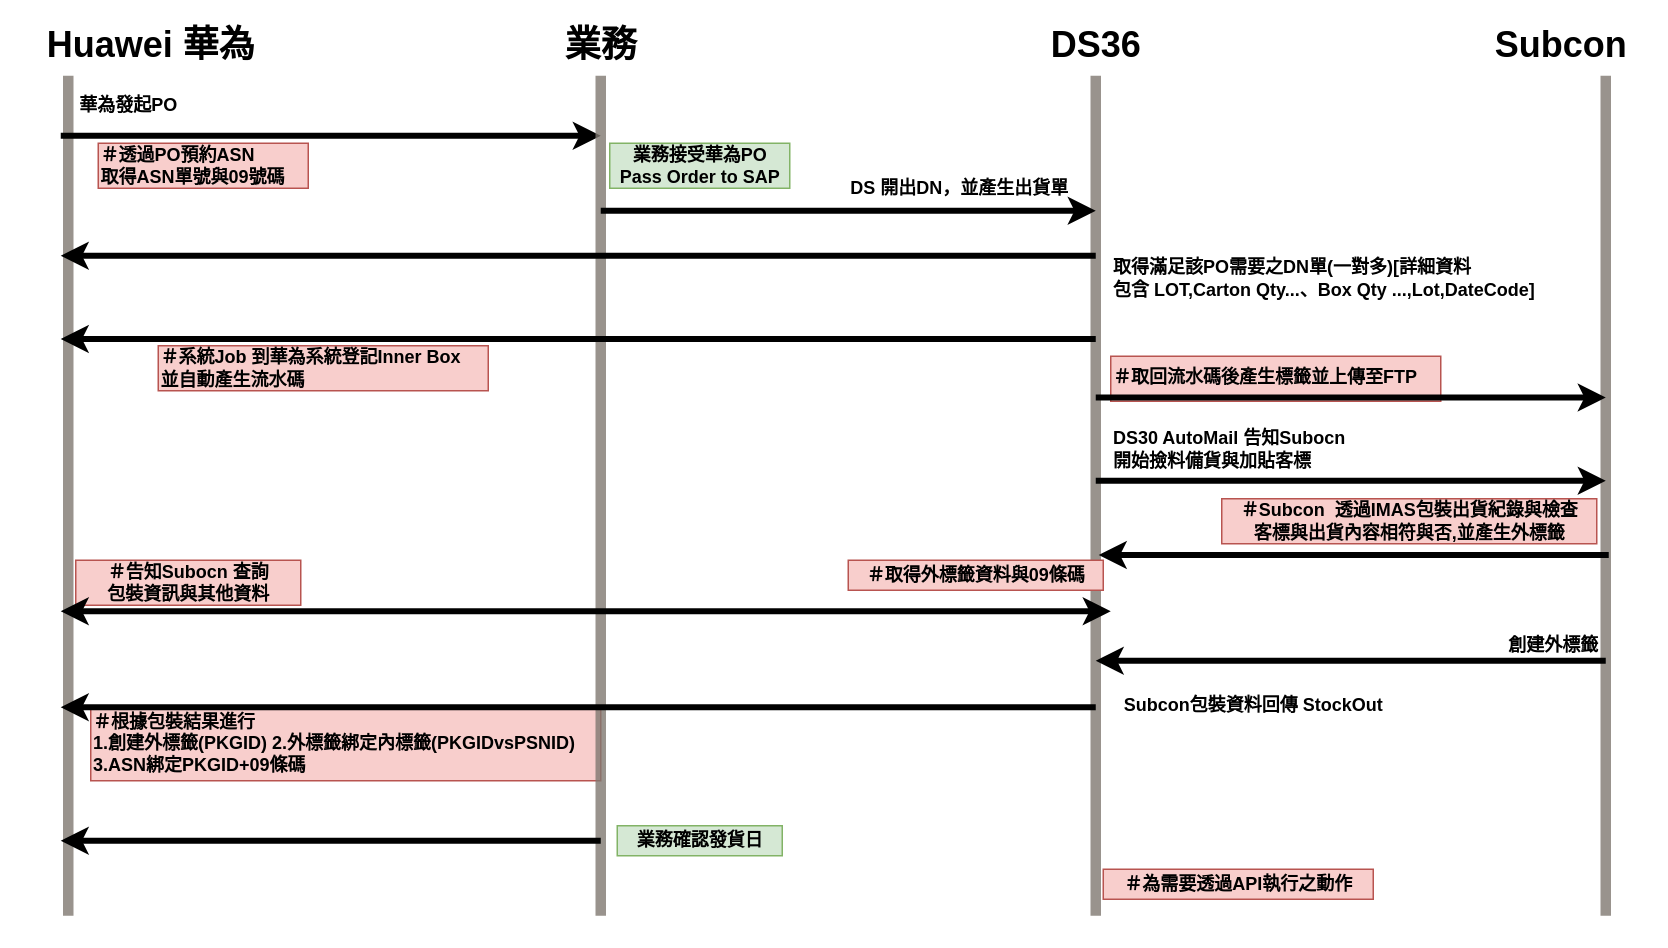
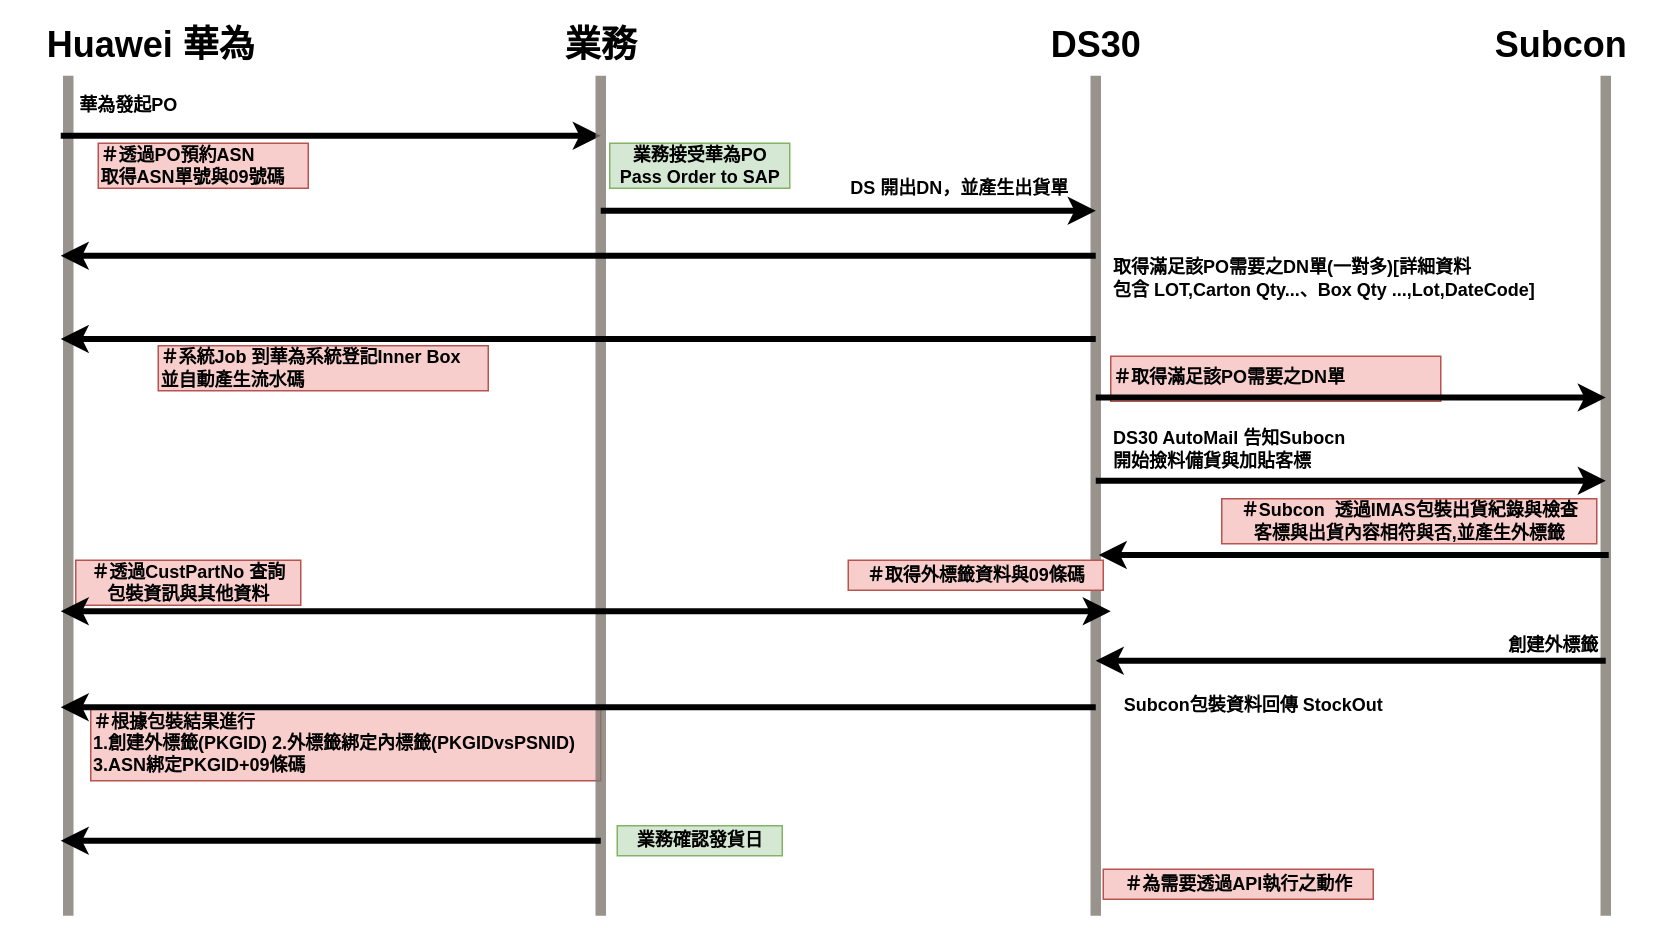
  <mxCell id="0" />
  <mxCell id="1" parent="0" />
  <mxCell id="2" value="" style="endArrow=none;html=1;strokeWidth=7;opacity=80;strokeColor=#807871;" parent="1" edge="1"><mxGeometry width="50" height="50" relative="1" as="geometry"><mxPoint x="45" y="610" as="sourcePoint" /><mxPoint x="45" y="50" as="targetPoint" /></mxGeometry></mxCell>
  <mxCell id="3" value="＃Subcon&amp;nbsp; 透過IMAS包裝出貨紀錄與檢查&lt;br&gt;客標與出貨內容相符與否,並產生外標籤" style="text;html=1;align=center;verticalAlign=middle;resizable=0;points=[];;autosize=1;fontStyle=1;fillColor=#f8cecc;strokeColor=#b85450;" parent="1" vertex="1"><mxGeometry x="814" y="332" width="250" height="30" as="geometry" /></mxCell>
  <mxCell id="4" value="＃根據包裝結果進行&lt;br&gt;1.創建外標籤(PKGID) 2.外標籤綁定內標籤(PKGIDvsPSNID) &lt;br&gt;3.ASN綁定PKGID+09條碼" style="text;html=1;align=left;verticalAlign=middle;resizable=0;points=[];;autosize=1;fontStyle=1;fillColor=#f8cecc;strokeColor=#b85450;" parent="1" vertex="1"><mxGeometry x="60" y="470" width="340" height="50" as="geometry" /></mxCell>
  <mxCell id="5" style="edgeStyle=orthogonalEdgeStyle;rounded=0;orthogonalLoop=1;jettySize=auto;html=1;strokeWidth=4;" parent="1" edge="1"><mxGeometry relative="1" as="geometry"><mxPoint x="400" y="90" as="targetPoint" /><mxPoint x="40" y="90" as="sourcePoint" /></mxGeometry></mxCell>
  <mxCell id="6" value="" style="endArrow=none;html=1;strokeColor=#807871;strokeWidth=7;opacity=80;" parent="1" edge="1"><mxGeometry width="50" height="50" relative="1" as="geometry"><mxPoint x="400" y="610" as="sourcePoint" /><mxPoint x="400" y="50" as="targetPoint" /></mxGeometry></mxCell>
  <mxCell id="7" value="&lt;font style=&quot;font-size: 24px&quot;&gt;業務&lt;/font&gt;" style="text;html=1;align=center;verticalAlign=middle;resizable=0;points=[];;autosize=1;fontStyle=1" parent="1" vertex="1"><mxGeometry x="365" y="20" width="70" height="20" as="geometry" /></mxCell>
  <mxCell id="8" value="" style="endArrow=none;html=1;strokeWidth=7;opacity=80;strokeColor=#807871;" parent="1" edge="1"><mxGeometry width="50" height="50" relative="1" as="geometry"><mxPoint x="730" y="610" as="sourcePoint" /><mxPoint x="730" y="50" as="targetPoint" /></mxGeometry></mxCell>
- <mxCell id="9" value="&lt;span style=&quot;font-size: 24px&quot;&gt;DS36&lt;/span&gt;" style="text;html=1;align=center;verticalAlign=middle;resizable=0;points=[];;autosize=1;fontStyle=1" parent="1" vertex="1"><mxGeometry x="695" y="20" width="70" height="20" as="geometry" /></mxCell>
+ <mxCell id="9" value="&lt;span style=&quot;font-size: 24px&quot;&gt;DS30&lt;/span&gt;" style="text;html=1;align=center;verticalAlign=middle;resizable=0;points=[];;autosize=1;fontStyle=1" parent="1" vertex="1"><mxGeometry x="695" y="20" width="70" height="20" as="geometry" /></mxCell>
  <mxCell id="10" value="" style="endArrow=none;html=1;strokeWidth=7;strokeColor=#807871;opacity=80;" parent="1" edge="1"><mxGeometry width="50" height="50" relative="1" as="geometry"><mxPoint x="1070" y="610" as="sourcePoint" /><mxPoint x="1070" y="50" as="targetPoint" /></mxGeometry></mxCell>
  <mxCell id="11" value="&lt;span style=&quot;font-size: 24px&quot;&gt;Subcon&lt;/span&gt;" style="text;html=1;align=center;verticalAlign=middle;resizable=0;points=[];;autosize=1;fontStyle=1" parent="1" vertex="1"><mxGeometry x="990" y="20" width="100" height="20" as="geometry" /></mxCell>
  <mxCell id="12" value="&lt;span style=&quot;font-size: 24px&quot;&gt;Huawei 華為&lt;/span&gt;" style="text;html=1;align=center;verticalAlign=middle;resizable=0;points=[];;autosize=1;fontStyle=1" parent="1" vertex="1"><mxGeometry x="20" y="20" width="160" height="20" as="geometry" /></mxCell>
  <mxCell id="13" value="&lt;b&gt;華為發起PO&lt;/b&gt;" style="text;html=1;align=center;verticalAlign=middle;resizable=0;points=[];;autosize=1;" parent="1" vertex="1"><mxGeometry x="45" y="60" width="80" height="20" as="geometry" /></mxCell>
  <mxCell id="14" value="" style="endArrow=classic;html=1;fontStyle=0;strokeWidth=4;" parent="1" edge="1"><mxGeometry width="50" height="50" relative="1" as="geometry"><mxPoint x="730" y="170" as="sourcePoint" /><mxPoint x="40" y="170" as="targetPoint" /></mxGeometry></mxCell>
  <mxCell id="15" value="" style="endArrow=classic;html=1;strokeWidth=4;" parent="1" edge="1"><mxGeometry width="50" height="50" relative="1" as="geometry"><mxPoint x="400" y="140" as="sourcePoint" /><mxPoint x="730" y="140" as="targetPoint" /></mxGeometry></mxCell>
  <mxCell id="16" value="&lt;b&gt;業務接受華為PO&lt;br&gt;Pass Order to SAP&lt;/b&gt;" style="text;html=1;align=center;verticalAlign=middle;resizable=0;points=[];;autosize=1;fillColor=#d5e8d4;strokeColor=#82b366;" parent="1" vertex="1"><mxGeometry x="406" y="95" width="120" height="30" as="geometry" /></mxCell>
  <mxCell id="17" value="&lt;b&gt;DS 開出DN，並產生出貨單&lt;/b&gt;" style="text;html=1;align=center;verticalAlign=middle;resizable=0;points=[];;autosize=1;" parent="1" vertex="1"><mxGeometry x="554" y="115" width="170" height="20" as="geometry" /></mxCell>
  <mxCell id="18" value="&lt;b&gt;取得滿足該PO需要之DN單(一對多)[詳細資料&lt;br&gt;包含 LOT,Carton Qty...、Box Qty ...,Lot,DateCode]&lt;/b&gt;" style="text;html=1;align=left;verticalAlign=middle;resizable=0;points=[];;autosize=1;" parent="1" vertex="1"><mxGeometry x="740" y="170" width="290" height="30" as="geometry" /></mxCell>
  <mxCell id="19" value="＃透過PO預約ASN&lt;br&gt;取得ASN單號與09號碼" style="text;html=1;align=left;verticalAlign=middle;resizable=0;points=[];;autosize=1;fontStyle=1;fillColor=#f8cecc;strokeColor=#b85450;" parent="1" vertex="1"><mxGeometry x="65" y="95" width="140" height="30" as="geometry" /></mxCell>
  <mxCell id="20" value="" style="endArrow=classic;html=1;strokeWidth=4;" parent="1" edge="1"><mxGeometry width="50" height="50" relative="1" as="geometry"><mxPoint x="730" y="225.5" as="sourcePoint" /><mxPoint x="40" y="225.5" as="targetPoint" /></mxGeometry></mxCell>
  <mxCell id="21" value="＃系統Job 到華為系統登記Inner Box&lt;br&gt;並自動產生流水碼" style="text;html=1;align=left;verticalAlign=middle;resizable=0;points=[];;autosize=1;fontStyle=1;fillColor=#f8cecc;strokeColor=#b85450;" parent="1" vertex="1"><mxGeometry x="105" y="230" width="220" height="30" as="geometry" /></mxCell>
  <mxCell id="22" value="" style="endArrow=classic;html=1;strokeWidth=4;" parent="1" edge="1"><mxGeometry width="50" height="50" relative="1" as="geometry"><mxPoint x="730" y="320" as="sourcePoint" /><mxPoint x="1070" y="320" as="targetPoint" /></mxGeometry></mxCell>
  <mxCell id="23" value="DS30 AutoMail 告知Subocn&lt;br&gt;開始撿料備貨與加貼客標" style="text;html=1;align=left;verticalAlign=middle;resizable=0;points=[];;autosize=1;fontStyle=1" parent="1" vertex="1"><mxGeometry x="740" y="284" width="170" height="30" as="geometry" /></mxCell>
  <mxCell id="24" value="" style="endArrow=classic;html=1;strokeWidth=4;" parent="1" edge="1"><mxGeometry width="50" height="50" relative="1" as="geometry"><mxPoint x="1072" y="369.5" as="sourcePoint" /><mxPoint x="732" y="369.5" as="targetPoint" /></mxGeometry></mxCell>
  <mxCell id="25" value="＃取得外標籤資料與09條碼" style="text;html=1;align=center;verticalAlign=middle;resizable=0;points=[];;autosize=1;fontStyle=1;fillColor=#f8cecc;strokeColor=#b85450;" parent="1" vertex="1"><mxGeometry x="565" y="373" width="170" height="20" as="geometry" /></mxCell>
- <mxCell id="26" value="＃告知Subocn 查詢&lt;br&gt;包裝資訊與其他資料" style="text;html=1;align=center;verticalAlign=middle;resizable=0;points=[];;autosize=1;fontStyle=1;fillColor=#f8cecc;strokeColor=#b85450;" parent="1" vertex="1"><mxGeometry x="50" y="373" width="150" height="30" as="geometry" /></mxCell>
+ <mxCell id="26" value="＃透過CustPartNo 查詢&lt;br&gt;包裝資訊與其他資料" style="text;html=1;align=center;verticalAlign=middle;resizable=0;points=[];;autosize=1;fontStyle=1;fillColor=#f8cecc;strokeColor=#b85450;" parent="1" vertex="1"><mxGeometry x="50" y="373" width="150" height="30" as="geometry" /></mxCell>
  <mxCell id="27" value="" style="endArrow=classic;startArrow=classic;html=1;strokeWidth=4;" parent="1" edge="1"><mxGeometry width="50" height="50" relative="1" as="geometry"><mxPoint x="40" y="407" as="sourcePoint" /><mxPoint x="740" y="407" as="targetPoint" /></mxGeometry></mxCell>
  <mxCell id="28" value="" style="endArrow=classic;html=1;strokeWidth=4;" parent="1" edge="1"><mxGeometry width="50" height="50" relative="1" as="geometry"><mxPoint x="1070" y="440" as="sourcePoint" /><mxPoint x="730" y="440" as="targetPoint" /></mxGeometry></mxCell>
  <mxCell id="29" value="創建外標籤" style="text;html=1;align=center;verticalAlign=middle;resizable=0;points=[];;autosize=1;fontStyle=1" parent="1" vertex="1"><mxGeometry x="1000" y="420" width="70" height="20" as="geometry" /></mxCell>
  <mxCell id="30" value="Subcon包裝資料回傳 StockOut" style="text;html=1;align=center;verticalAlign=middle;resizable=0;points=[];;autosize=1;fontStyle=1;strokeWidth=4;" parent="1" vertex="1"><mxGeometry x="740" y="460" width="190" height="20" as="geometry" /></mxCell>
  <mxCell id="31" value="" style="endArrow=classic;html=1;strokeWidth=4;" parent="1" edge="1"><mxGeometry width="50" height="50" relative="1" as="geometry"><mxPoint x="730" y="471" as="sourcePoint" /><mxPoint x="40" y="471" as="targetPoint" /></mxGeometry></mxCell>
  <mxCell id="32" value="" style="endArrow=classic;html=1;strokeWidth=4;" parent="1" edge="1"><mxGeometry width="50" height="50" relative="1" as="geometry"><mxPoint x="400" y="560" as="sourcePoint" /><mxPoint x="40" y="560" as="targetPoint" /></mxGeometry></mxCell>
  <mxCell id="33" value="業務確認發貨日&lt;br&gt;" style="text;html=1;align=center;verticalAlign=middle;resizable=0;points=[];;autosize=1;fontStyle=1;fillColor=#d5e8d4;strokeColor=#82b366;" parent="1" vertex="1"><mxGeometry x="411" y="550" width="110" height="20" as="geometry" /></mxCell>
  <mxCell id="34" value="＃為需要透過API執行之動作" style="text;html=1;align=center;verticalAlign=middle;resizable=0;points=[];;autosize=1;fontStyle=1;fillColor=#f8cecc;strokeColor=#b85450;" parent="1" vertex="1"><mxGeometry x="735" y="579" width="180" height="20" as="geometry" /></mxCell>
- <mxCell id="35" value="&lt;span style=&quot;font-weight: 700&quot;&gt;＃&lt;/span&gt;&lt;b&gt;取回流水碼後產生標籤並上傳至FTP&lt;/b&gt;" style="text;html=1;fillColor=#f8cecc;strokeColor=#b85450;" vertex="1" parent="1"><mxGeometry x="740" y="237" width="220" height="30" as="geometry" /></mxCell>
+ <mxCell id="35" value="&lt;span style=&quot;font-weight: 700&quot;&gt;＃&lt;/span&gt;&lt;b&gt;取得滿足該PO需要之DN單&lt;/b&gt;" style="text;html=1;fillColor=#f8cecc;strokeColor=#b85450;" vertex="1" parent="1"><mxGeometry x="740" y="237" width="220" height="30" as="geometry" /></mxCell>
  <mxCell id="36" value="" style="endArrow=classic;html=1;strokeWidth=4;" edge="1" parent="1"><mxGeometry width="50" height="50" relative="1" as="geometry"><mxPoint x="730" y="264.5" as="sourcePoint" /><mxPoint x="1070" y="264.5" as="targetPoint" /></mxGeometry></mxCell>
